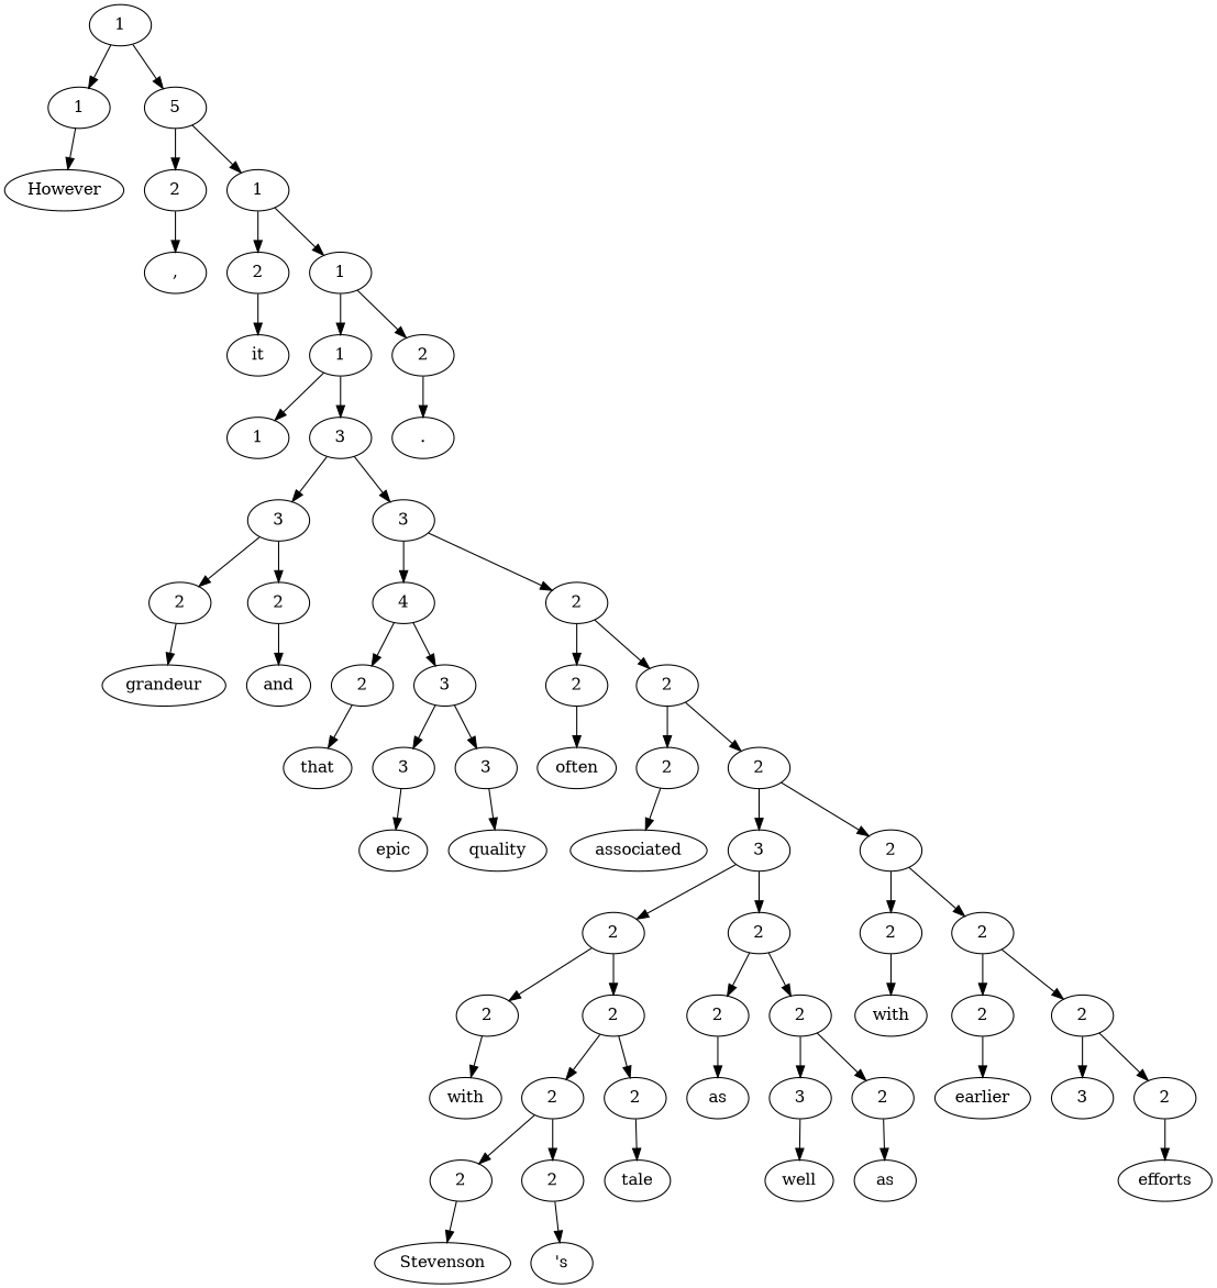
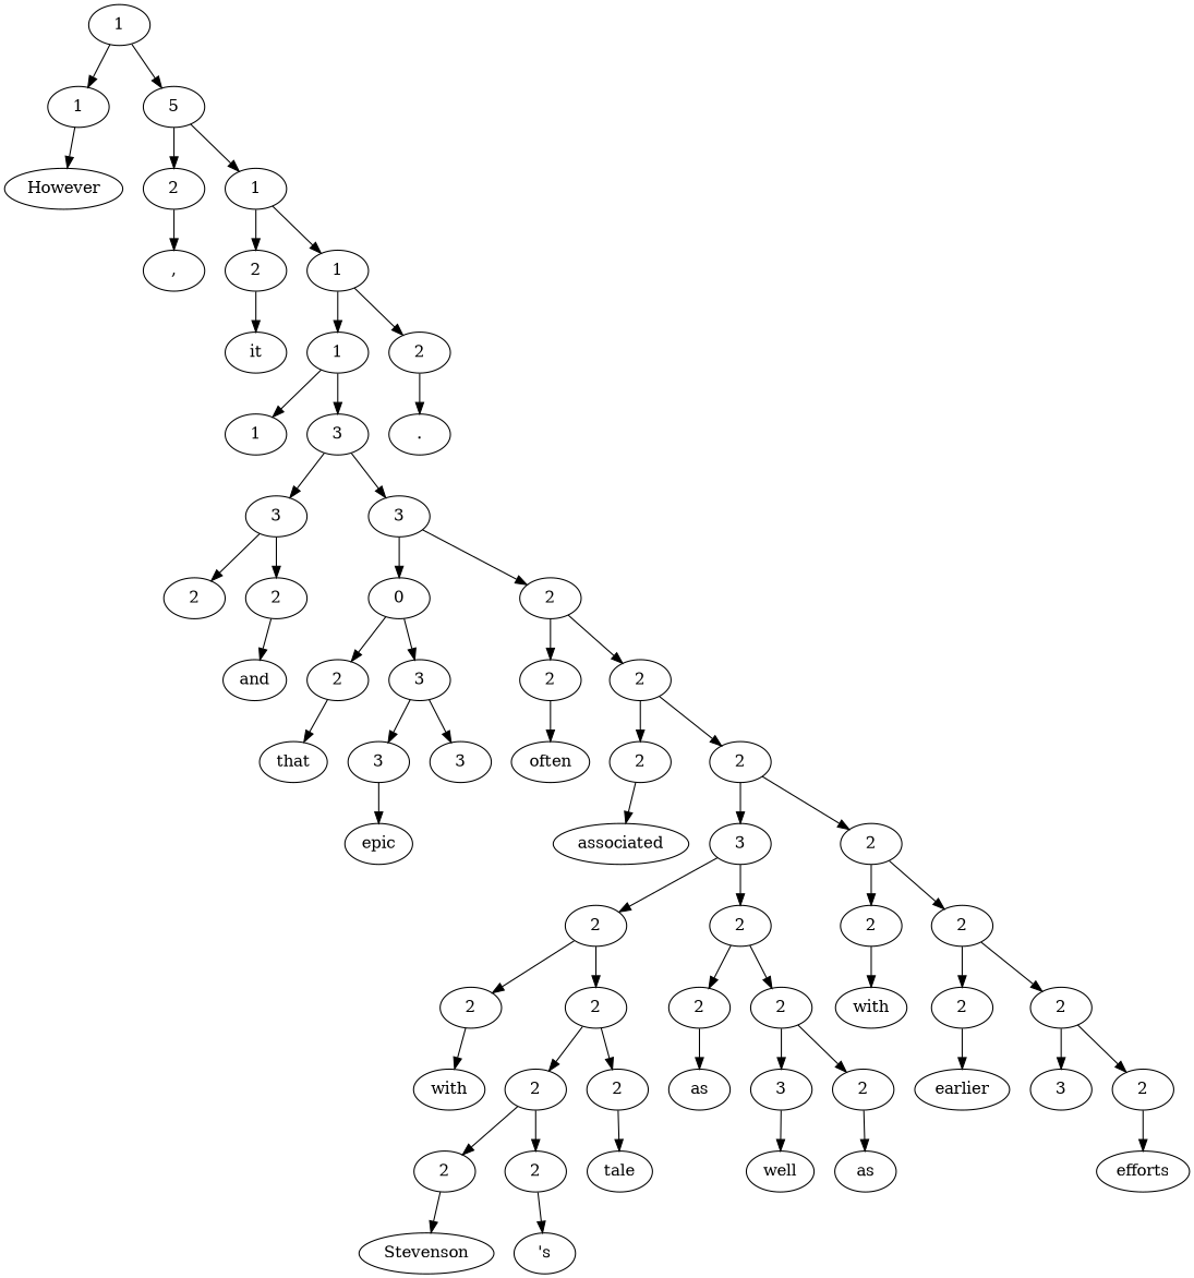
  digraph {
    n1 [label=1]
    n2 [label=1]
    n3 [label=5]
    n4 [label=However]
    n5 [label=2]
    n6 [label=1]
    n7 [label=","]
    n8 [label=2]
    n9 [label=1]
    n10 [label=it]
    n11 [label=1]
    n12 [label=2]
    n13 [label=1]
    n14 [label=3]
    n15 [label="."]
    n16 [label=3]
    n17 [label=3]
    n18 [label=2]
    n19 [label=2]
-   n20 [label=4]
+   n20 [label=0]
    n21 [label=2]
-   n22 [label=grandeur]
    n23 [label=and]
    n24 [label=2]
    n25 [label=3]
    n26 [label=2]
    n27 [label=2]
    n28 [label=that]
    n29 [label=3]
    n30 [label=3]
    n31 [label=epic]
-   n32 [label=quality]
    n33 [label=often]
    n34 [label=2]
    n35 [label=2]
    n36 [label=associated]
    n37 [label=3]
    n38 [label=2]
    n39 [label=2]
    n40 [label=2]
    n41 [label=2]
    n42 [label=2]
    n43 [label=2]
    n44 [label=2]
    n45 [label=2]
    n46 [label=2]
    n47 [label=with]
    n48 [label=2]
    n49 [label=2]
    n50 [label=2]
    n51 [label=2]
    n52 [label=tale]
    n53 [label=Stevenson]
    n54 [label="'s"]
    n55 [label=as]
    n56 [label=3]
    n57 [label=2]
    n58 [label=well]
    n59 [label=as]
    n60 [label=with]
    n61 [label=2]
    n62 [label=2]
    n63 [label=earlier]
    n64 [label=3]
    n65 [label=2]
    n66 [label=efforts]
    n1 -> n2
    n1 -> n3
    n2 -> n4
    n3 -> n5
    n3 -> n6
    n5 -> n7
    n6 -> n8
    n6 -> n9
    n8 -> n10
    n9 -> n11
    n9 -> n12
    n11 -> n13
    n11 -> n14
    n12 -> n15
    n14 -> n16
    n14 -> n17
    n16 -> n18
    n16 -> n19
    n17 -> n20
    n17 -> n21
-   n18 -> n22
    n19 -> n23
    n20 -> n24
    n20 -> n25
    n21 -> n26
    n21 -> n27
    n24 -> n28
    n25 -> n29
    n25 -> n30
    n26 -> n33
    n27 -> n34
    n27 -> n35
    n29 -> n31
-   n30 -> n32
    n34 -> n36
    n35 -> n37
    n35 -> n38
    n37 -> n39
    n37 -> n40
    n38 -> n41
    n38 -> n42
    n39 -> n43
    n39 -> n44
    n40 -> n45
    n40 -> n46
    n41 -> n60
    n42 -> n61
    n42 -> n62
    n43 -> n47
    n44 -> n48
    n44 -> n49
    n45 -> n55
    n46 -> n56
    n46 -> n57
    n48 -> n50
    n48 -> n51
    n49 -> n52
    n50 -> n53
    n51 -> n54
    n56 -> n58
    n57 -> n59
    n61 -> n63
    n62 -> n64
    n62 -> n65
    n65 -> n66
  }
